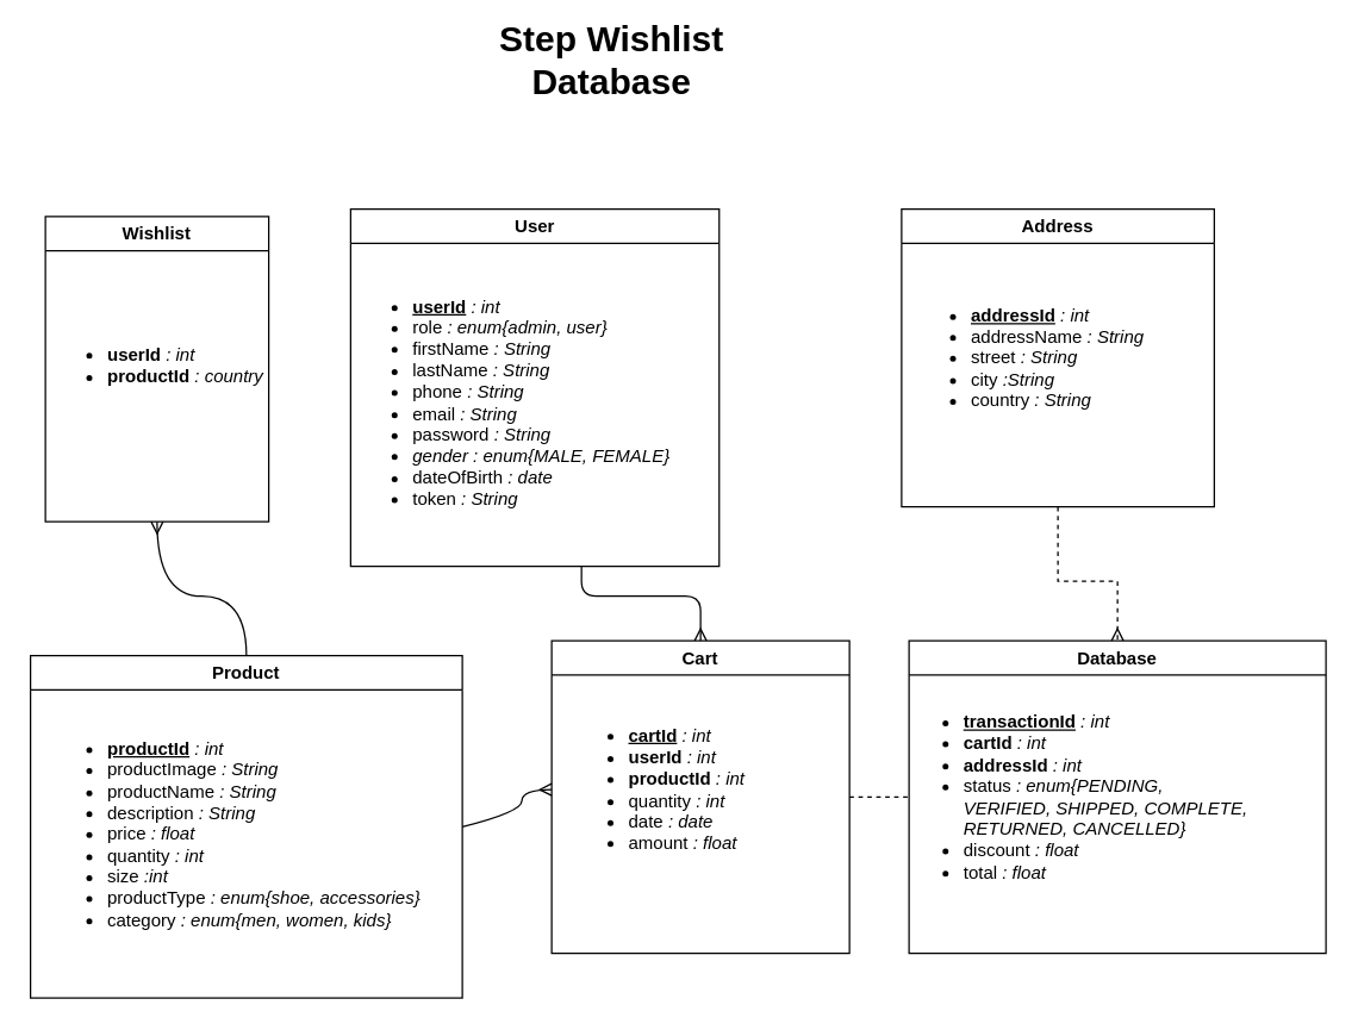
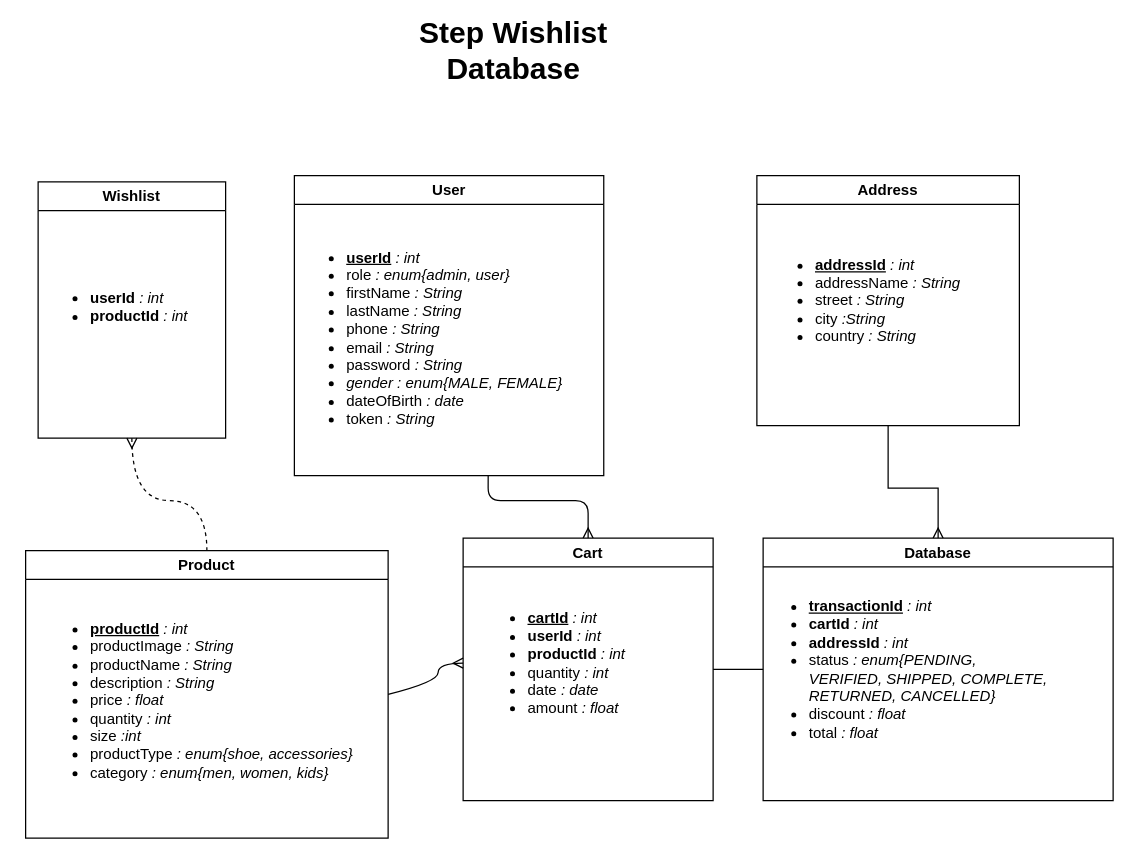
  <mxCell id="0" />
  <mxCell id="1" parent="0" />
  <mxCell id="2" value="Product" style="swimlane;whiteSpace=wrap;html=1;" parent="1" vertex="1"><mxGeometry x="20" y="440" width="290" height="230" as="geometry" /></mxCell>
  <mxCell id="3" value="&lt;ul&gt;&lt;li&gt;&lt;u style=&quot;font-weight: bold;&quot;&gt;productId&lt;/u&gt;&lt;i&gt;&amp;nbsp;: int&lt;/i&gt;&lt;/li&gt;&lt;li&gt;productImage&lt;i&gt; : String&lt;/i&gt;&lt;/li&gt;&lt;li&gt;productName &lt;i&gt;: String&lt;/i&gt;&lt;/li&gt;&lt;li&gt;description &lt;i&gt;: String&lt;/i&gt;&lt;/li&gt;&lt;li&gt;price &lt;i&gt;: float&lt;/i&gt;&lt;/li&gt;&lt;li&gt;quantity &lt;i&gt;: int&lt;/i&gt;&lt;/li&gt;&lt;li&gt;size &lt;i&gt;:int&lt;/i&gt;&lt;/li&gt;&lt;li&gt;productType &lt;i&gt;: enum{shoe, accessories}&lt;/i&gt;&lt;/li&gt;&lt;li&gt;category &lt;i&gt;: enum{men, women, kids}&lt;/i&gt;&lt;/li&gt;&lt;/ul&gt;" style="text;html=1;align=left;verticalAlign=middle;resizable=0;points=[];autosize=1;strokeColor=none;fillColor=none;" parent="2" vertex="1"><mxGeometry x="10" y="10" width="270" height="220" as="geometry" /></mxCell>
  <mxCell id="4" value="User" style="swimlane;whiteSpace=wrap;html=1;" parent="1" vertex="1"><mxGeometry x="235" y="140" width="247.5" height="240" as="geometry" /></mxCell>
  <mxCell id="5" value="&lt;ul&gt;&lt;li&gt;&lt;b&gt;&lt;u&gt;userId&lt;/u&gt;&amp;nbsp;&lt;/b&gt;&lt;i&gt;: int&lt;/i&gt;&lt;/li&gt;&lt;li&gt;role &lt;i&gt;: enum{admin, user}&lt;/i&gt;&lt;/li&gt;&lt;li&gt;firstName &lt;i&gt;: String&lt;/i&gt;&lt;/li&gt;&lt;li&gt;lastName &lt;i&gt;: String&lt;/i&gt;&lt;/li&gt;&lt;li&gt;phone&lt;i&gt; : String&lt;/i&gt;&lt;/li&gt;&lt;li&gt;email &lt;i&gt;: String&lt;/i&gt;&lt;/li&gt;&lt;li&gt;password &lt;i&gt;: String&lt;/i&gt;&lt;/li&gt;&lt;li&gt;&lt;i&gt;gender : enum{MALE, FEMALE}&lt;/i&gt;&lt;/li&gt;&lt;li&gt;dateOfBirth &lt;i&gt;: date&lt;/i&gt;&lt;/li&gt;&lt;li&gt;token&lt;i&gt; : String&lt;/i&gt;&lt;/li&gt;&lt;/ul&gt;" style="text;html=1;align=left;verticalAlign=middle;resizable=0;points=[];autosize=1;strokeColor=none;fillColor=none;" parent="4" vertex="1"><mxGeometry y="10" width="240" height="240" as="geometry" /></mxCell>
- <mxCell id="6" style="edgeStyle=none;html=1;exitX=0.5;exitY=1;exitDx=0;exitDy=0;entryX=0.5;entryY=0;entryDx=0;entryDy=0;strokeColor=default;endArrow=none;endFill=0;curved=1;startArrow=ERmany;startFill=0;" parent="1" source="7" target="2" edge="1"><mxGeometry relative="1" as="geometry"><Array as="points"><mxPoint x="105" y="400" /><mxPoint x="165" y="400" /></Array></mxGeometry></mxCell>
+ <mxCell id="6" style="edgeStyle=none;html=1;exitX=0.5;exitY=1;exitDx=0;exitDy=0;entryX=0.5;entryY=0;entryDx=0;entryDy=0;strokeColor=default;endArrow=none;endFill=0;curved=1;startArrow=ERmany;startFill=0;dashed=1;" parent="1" source="7" target="2" edge="1"><mxGeometry relative="1" as="geometry"><Array as="points"><mxPoint x="105" y="400" /><mxPoint x="165" y="400" /></Array></mxGeometry></mxCell>
  <mxCell id="7" value="Wishlist" style="swimlane;whiteSpace=wrap;html=1;" parent="1" vertex="1"><mxGeometry x="30" y="145" width="150" height="205" as="geometry" /></mxCell>
- <mxCell id="8" value="&lt;ul&gt;&lt;li&gt;&lt;b style=&quot;background-color: initial;&quot;&gt;userId &lt;/b&gt;&lt;i style=&quot;background-color: initial;&quot;&gt;: int&lt;/i&gt;&lt;/li&gt;&lt;li&gt;&lt;b&gt;productId &lt;/b&gt;&lt;i&gt;: country&lt;/i&gt;&lt;/li&gt;&lt;/ul&gt;" style="text;html=1;align=left;verticalAlign=middle;resizable=0;points=[];autosize=1;strokeColor=none;fillColor=none;" parent="7" vertex="1"><mxGeometry y="60" width="140" height="80" as="geometry" /></mxCell>
- <mxCell id="9" style="edgeStyle=none;html=1;exitX=1;exitY=0.5;exitDx=0;exitDy=0;entryX=0;entryY=0.5;entryDx=0;entryDy=0;startArrow=none;startFill=0;endArrow=none;endFill=0;dashed=1;" parent="1" source="11" target="16" edge="1"><mxGeometry relative="1" as="geometry" /></mxCell>
+ <mxCell id="8" value="&lt;ul&gt;&lt;li&gt;&lt;b style=&quot;background-color: initial;&quot;&gt;userId &lt;/b&gt;&lt;i style=&quot;background-color: initial;&quot;&gt;: int&lt;/i&gt;&lt;/li&gt;&lt;li&gt;&lt;b&gt;productId &lt;/b&gt;&lt;i&gt;: int&lt;/i&gt;&lt;/li&gt;&lt;/ul&gt;" style="text;html=1;align=left;verticalAlign=middle;resizable=0;points=[];autosize=1;strokeColor=none;fillColor=none;" parent="7" vertex="1"><mxGeometry y="60" width="140" height="80" as="geometry" /></mxCell>
+ <mxCell id="9" style="edgeStyle=none;html=1;exitX=1;exitY=0.5;exitDx=0;exitDy=0;entryX=0;entryY=0.5;entryDx=0;entryDy=0;startArrow=none;startFill=0;endArrow=none;endFill=0;" parent="1" source="11" target="16" edge="1"><mxGeometry relative="1" as="geometry" /></mxCell>
  <mxCell id="10" style="edgeStyle=none;html=1;exitX=0.5;exitY=0;exitDx=0;exitDy=0;entryX=0.646;entryY=0.958;entryDx=0;entryDy=0;entryPerimeter=0;startArrow=ERmany;startFill=0;endArrow=none;endFill=0;" parent="1" source="11" target="5" edge="1"><mxGeometry relative="1" as="geometry"><Array as="points"><mxPoint x="470" y="400" /><mxPoint x="390" y="400" /></Array></mxGeometry></mxCell>
  <mxCell id="11" value="Cart" style="swimlane;whiteSpace=wrap;html=1;" parent="1" vertex="1"><mxGeometry x="370" y="430" width="200" height="210" as="geometry" /></mxCell>
  <mxCell id="12" value="&lt;ul&gt;&lt;li&gt;&lt;u style=&quot;font-weight: bold;&quot;&gt;cartId&lt;/u&gt;&lt;i&gt;&amp;nbsp;: int&lt;/i&gt;&lt;/li&gt;&lt;li&gt;&lt;b style=&quot;&quot;&gt;userId &lt;/b&gt;&lt;i&gt;: int&lt;/i&gt;&lt;/li&gt;&lt;li&gt;&lt;b style=&quot;&quot;&gt;productId&amp;nbsp;&lt;/b&gt;&lt;i&gt;: int&lt;/i&gt;&lt;/li&gt;&lt;li&gt;quantity&lt;i&gt; : int&lt;/i&gt;&lt;/li&gt;&lt;li&gt;date &lt;i&gt;: date&lt;/i&gt;&lt;/li&gt;&lt;li&gt;amount &lt;i&gt;: float&lt;/i&gt;&lt;/li&gt;&lt;/ul&gt;" style="text;html=1;align=left;verticalAlign=middle;resizable=0;points=[];autosize=1;strokeColor=none;fillColor=none;" parent="11" vertex="1"><mxGeometry x="10" y="20" width="140" height="160" as="geometry" /></mxCell>
- <mxCell id="13" style="edgeStyle=none;html=1;exitX=0.5;exitY=1;exitDx=0;exitDy=0;strokeColor=default;startArrow=none;startFill=0;endArrow=ERmany;endFill=0;entryX=0.5;entryY=0;entryDx=0;entryDy=0;rounded=0;dashed=1;" parent="1" source="14" target="16" edge="1"><mxGeometry relative="1" as="geometry"><mxPoint x="605" y="390" as="targetPoint" /><Array as="points"><mxPoint x="710" y="390" /><mxPoint x="750" y="390" /></Array></mxGeometry></mxCell>
+ <mxCell id="13" style="edgeStyle=none;html=1;exitX=0.5;exitY=1;exitDx=0;exitDy=0;strokeColor=default;startArrow=none;startFill=0;endArrow=ERmany;endFill=0;entryX=0.5;entryY=0;entryDx=0;entryDy=0;rounded=0;" parent="1" source="14" target="16" edge="1"><mxGeometry relative="1" as="geometry"><mxPoint x="605" y="390" as="targetPoint" /><Array as="points"><mxPoint x="710" y="390" /><mxPoint x="750" y="390" /></Array></mxGeometry></mxCell>
  <mxCell id="14" value="Address" style="swimlane;whiteSpace=wrap;html=1;" parent="1" vertex="1"><mxGeometry x="605" y="140" width="210" height="200" as="geometry"><mxRectangle x="595" y="150" width="90" height="30" as="alternateBounds" /></mxGeometry></mxCell>
  <mxCell id="15" value="&lt;ul&gt;&lt;li style=&quot;&quot;&gt;&lt;u style=&quot;font-weight: bold;&quot;&gt;addressId&lt;/u&gt;&lt;i&gt;&amp;nbsp;: int&lt;/i&gt;&lt;/li&gt;&lt;li style=&quot;&quot;&gt;addressName &lt;i&gt;: String&lt;/i&gt;&lt;/li&gt;&lt;li style=&quot;&quot;&gt;street &lt;i&gt;: String&lt;/i&gt;&lt;/li&gt;&lt;li&gt;city &lt;i&gt;:String&lt;/i&gt;&lt;/li&gt;&lt;li&gt;country &lt;i&gt;: String&lt;/i&gt;&lt;/li&gt;&lt;/ul&gt;" style="text;html=1;align=left;verticalAlign=middle;resizable=0;points=[];autosize=1;strokeColor=none;fillColor=none;" parent="14" vertex="1"><mxGeometry x="5" y="30" width="180" height="140" as="geometry" /></mxCell>
  <mxCell id="16" value="Database" style="swimlane;whiteSpace=wrap;html=1;" parent="1" vertex="1"><mxGeometry x="610" y="430" width="280" height="210" as="geometry" /></mxCell>
  <mxCell id="17" value="&lt;ul&gt;&lt;li&gt;&lt;u style=&quot;font-weight: bold;&quot;&gt;transactionId&lt;/u&gt;&lt;i&gt;&amp;nbsp;: int&lt;/i&gt;&lt;/li&gt;&lt;li&gt;&lt;b style=&quot;&quot;&gt;cartId&lt;/b&gt;&lt;i&gt;&amp;nbsp;: int&lt;/i&gt;&lt;/li&gt;&lt;li style=&quot;border-color: var(--border-color);&quot;&gt;&lt;b style=&quot;border-color: var(--border-color);&quot;&gt;addressId&amp;nbsp;&lt;/b&gt;&lt;i style=&quot;border-color: var(--border-color);&quot;&gt;: int&lt;/i&gt;&lt;/li&gt;&lt;li&gt;status&lt;i&gt;&amp;nbsp;: enum{PENDING, &lt;br&gt;VERIFIED, SHIPPED, COMPLETE, &lt;br&gt;RETURNED, CANCELLED}&lt;/i&gt;&lt;/li&gt;&lt;li&gt;discount&lt;i&gt;&amp;nbsp;: float&lt;/i&gt;&lt;/li&gt;&lt;li&gt;total &lt;i&gt;: float&lt;/i&gt;&lt;/li&gt;&lt;/ul&gt;" style="text;html=1;align=left;verticalAlign=middle;resizable=0;points=[];autosize=1;strokeColor=none;fillColor=none;" parent="16" vertex="1"><mxGeometry x="-5" y="10" width="250" height="190" as="geometry" /></mxCell>
  <mxCell id="18" style="edgeStyle=none;html=1;exitX=0;exitY=0.5;exitDx=0;exitDy=0;entryX=1;entryY=0.5;entryDx=0;entryDy=0;strokeColor=default;endArrow=none;endFill=0;startArrow=ERmany;startFill=0;curved=1;" parent="1" target="2" edge="1"><mxGeometry relative="1" as="geometry"><Array as="points"><mxPoint x="350" y="530" /><mxPoint x="350" y="545" /></Array><mxPoint x="370" y="530" as="sourcePoint" /></mxGeometry></mxCell>
  <mxCell id="19" value="Step Wishlist&lt;br&gt;Database" style="text;strokeColor=none;fillColor=none;html=1;fontSize=24;fontStyle=1;verticalAlign=middle;align=center;" parent="1" vertex="1"><mxGeometry x="360" y="20" width="100" height="40" as="geometry" /></mxCell>
